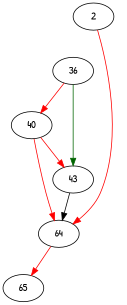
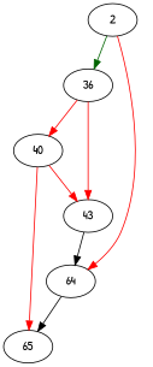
  strict digraph {
    fontname="Patrick Hand"
    node [fontname="Patrick Hand"]
    edge [color=red cond=true fontname="Patrick Hand"]
    2 [entry=true]
    n2 [label=36]
    64
    43
    40
    65
+   2 -> n2 [color=darkgreen]
    2 -> 64 [cond=false]
-   n2 -> 43 [color=darkgreen]
+   n2 -> 43
    n2 -> 40 [cond=false]
-   64 -> 65 [cond=""]
+   64 -> 65 [color="" cond=""]
    43 -> 64 [color="" cond=""]
-   40 -> 64 [cond=false]
+   40 -> 65 [cond=false]
    40 -> 43
  }
